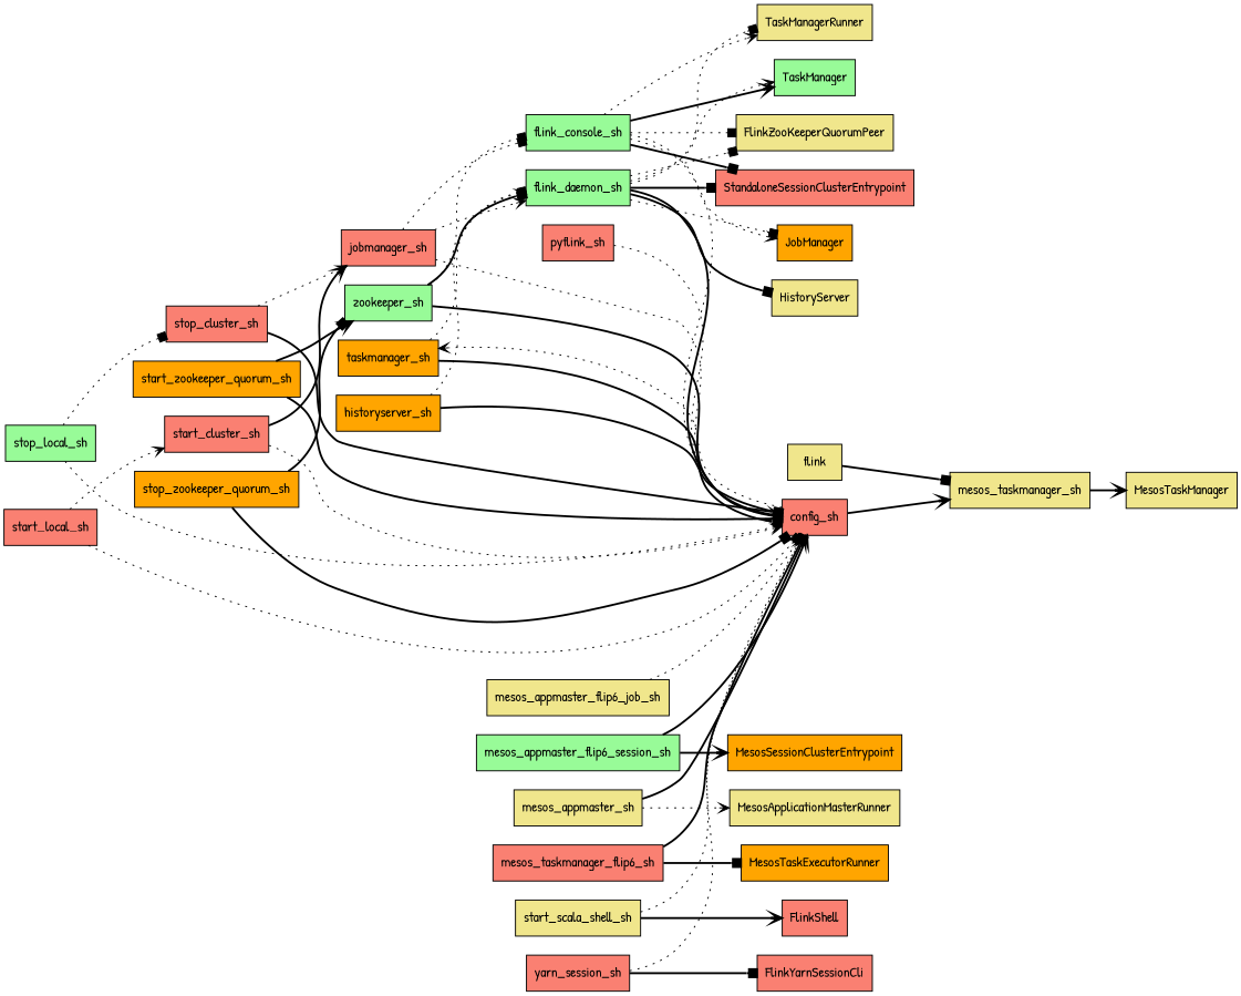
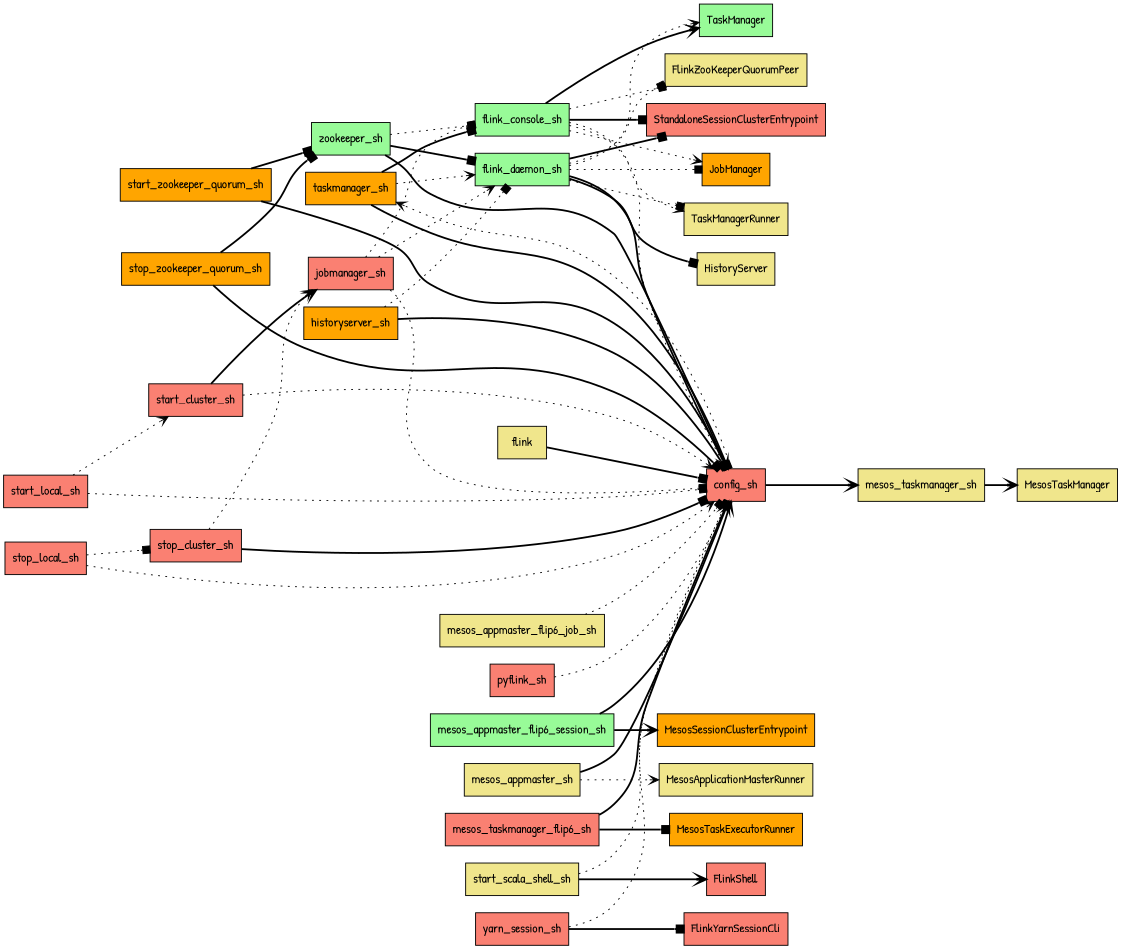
  digraph {
    fontname="Patrick Hand"
    rankdir=LR
    node [fillcolor=salmon fontname="Patrick Hand" shape=record style=filled]
    edge [arrowhead=box fontname="Patrick Hand" style=bold]
    taskmanager_sh [fillcolor=orange]
    config_sh
    mesos_taskmanager_sh [fillcolor=khaki]
    flink_console_sh [fillcolor=palegreen]
    flink_daemon_sh [fillcolor=palegreen]
    StandaloneSessionClusterEntrypoint
    JobManager [fillcolor=orange]
    TaskManagerRunner [fillcolor=khaki]
    TaskManager [fillcolor=palegreen]
    FlinkZooKeeperQuorumPeer [fillcolor=khaki]
    HistoryServer [fillcolor=khaki]
    flink [fillcolor=khaki]
    historyserver_sh [fillcolor=orange]
    jobmanager_sh
    mesos_appmaster_flip6_job_sh [fillcolor=khaki]
    mesos_appmaster_flip6_session_sh [fillcolor=palegreen]
    MesosSessionClusterEntrypoint [fillcolor=orange]
    mesos_appmaster_sh [fillcolor=khaki]
    MesosApplicationMasterRunner [fillcolor=khaki]
    mesos_taskmanager_flip6_sh
    MesosTaskExecutorRunner [fillcolor=orange]
    MesosTaskManager [fillcolor=khaki]
    pyflink_sh
    start_cluster_sh
    start_local_sh
    start_scala_shell_sh [fillcolor=khaki]
    FlinkShell
    start_zookeeper_quorum_sh [fillcolor=orange]
    zookeeper_sh [fillcolor=palegreen]
    stop_cluster_sh
-   stop_local_sh [fillcolor=palegreen]
+   stop_local_sh
    stop_zookeeper_quorum_sh [fillcolor=orange]
    yarn_session_sh
    FlinkYarnSessionCli
    taskmanager_sh -> config_sh
+   taskmanager_sh -> flink_console_sh
    taskmanager_sh -> flink_daemon_sh [arrowhead=vee style=dotted]
    config_sh -> taskmanager_sh [arrowhead=vee style=dotted]
    config_sh -> mesos_taskmanager_sh [arrowhead=vee]
    mesos_taskmanager_sh -> MesosTaskManager [arrowhead=vee]
    flink_console_sh -> config_sh [style=dotted]
    flink_console_sh -> StandaloneSessionClusterEntrypoint
    flink_console_sh -> JobManager [arrowhead=vee style=dotted]
    flink_console_sh -> TaskManagerRunner [arrowhead=vee style=dotted]
    flink_console_sh -> TaskManager [arrowhead=vee]
    flink_console_sh -> FlinkZooKeeperQuorumPeer [style=dotted]
    flink_daemon_sh -> config_sh
    flink_daemon_sh -> StandaloneSessionClusterEntrypoint
    flink_daemon_sh -> JobManager [style=dotted]
    flink_daemon_sh -> TaskManagerRunner [style=dotted]
    flink_daemon_sh -> TaskManager [arrowhead=vee style=dotted]
    flink_daemon_sh -> FlinkZooKeeperQuorumPeer [style=dotted]
    flink_daemon_sh -> HistoryServer
-   flink -> mesos_taskmanager_sh
+   flink -> config_sh
    historyserver_sh -> config_sh
    historyserver_sh -> flink_daemon_sh [style=dotted]
    jobmanager_sh -> config_sh [style=dotted]
    jobmanager_sh -> flink_console_sh [style=dotted]
    jobmanager_sh -> flink_daemon_sh [arrowhead=vee style=dotted]
    mesos_appmaster_flip6_job_sh -> config_sh [style=dotted]
    mesos_appmaster_flip6_session_sh -> config_sh [arrowhead=vee]
    mesos_appmaster_flip6_session_sh -> MesosSessionClusterEntrypoint [arrowhead=vee]
    mesos_appmaster_sh -> config_sh [arrowhead=vee]
    mesos_appmaster_sh -> MesosApplicationMasterRunner [arrowhead=vee style=dotted]
    mesos_taskmanager_flip6_sh -> config_sh
    mesos_taskmanager_flip6_sh -> MesosTaskExecutorRunner
    pyflink_sh -> config_sh [arrowhead=vee style=dotted]
    start_cluster_sh -> config_sh [arrowhead=vee style=dotted]
    start_cluster_sh -> jobmanager_sh [arrowhead=vee]
    start_local_sh -> config_sh [style=dotted]
    start_local_sh -> start_cluster_sh [arrowhead=vee style=dotted]
    start_scala_shell_sh -> config_sh [arrowhead=vee style=dotted]
    start_scala_shell_sh -> FlinkShell [arrowhead=vee]
    start_zookeeper_quorum_sh -> config_sh
-   start_zookeeper_quorum_sh -> zookeeper_sh [arrowhead=vee]
+   start_zookeeper_quorum_sh -> zookeeper_sh
    zookeeper_sh -> config_sh [arrowhead=vee]
    zookeeper_sh -> flink_console_sh [style=dotted]
    zookeeper_sh -> flink_daemon_sh
    stop_cluster_sh -> config_sh
    stop_cluster_sh -> jobmanager_sh [arrowhead=vee style=dotted]
    stop_local_sh -> config_sh [arrowhead=vee style=dotted]
    stop_local_sh -> stop_cluster_sh [style=dotted]
    stop_zookeeper_quorum_sh -> config_sh
    stop_zookeeper_quorum_sh -> zookeeper_sh
    yarn_session_sh -> config_sh [style=dotted]
    yarn_session_sh -> FlinkYarnSessionCli
  }
